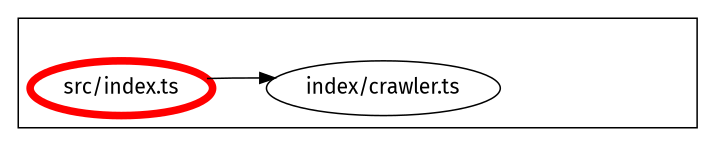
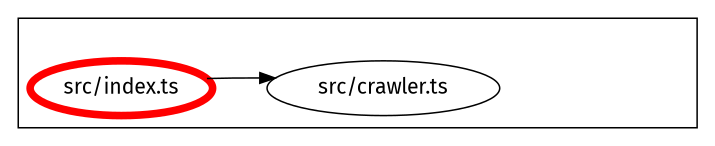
  digraph {
    compound=true
    rankdir=LR
    fontname="Fira Sans"
    node [fontname="Fira Sans"]
    edge [style=invis fontname="Fira Sans"]
-   n1 [label="index/crawler.ts"]
+   n1 [label="src/crawler.ts"]
    exit_src [style=invis]
    n3 [color="#ff0000" label="src/index.ts" penwidth=5]
    subgraph cluster_1 {
      color="#000000"
      n1
      exit_src
      n3
    }
    n1 -> exit_src
    n3 -> n1
    n3 -> n1 [color=black style=solid]
    n3 -> exit_src
  }
